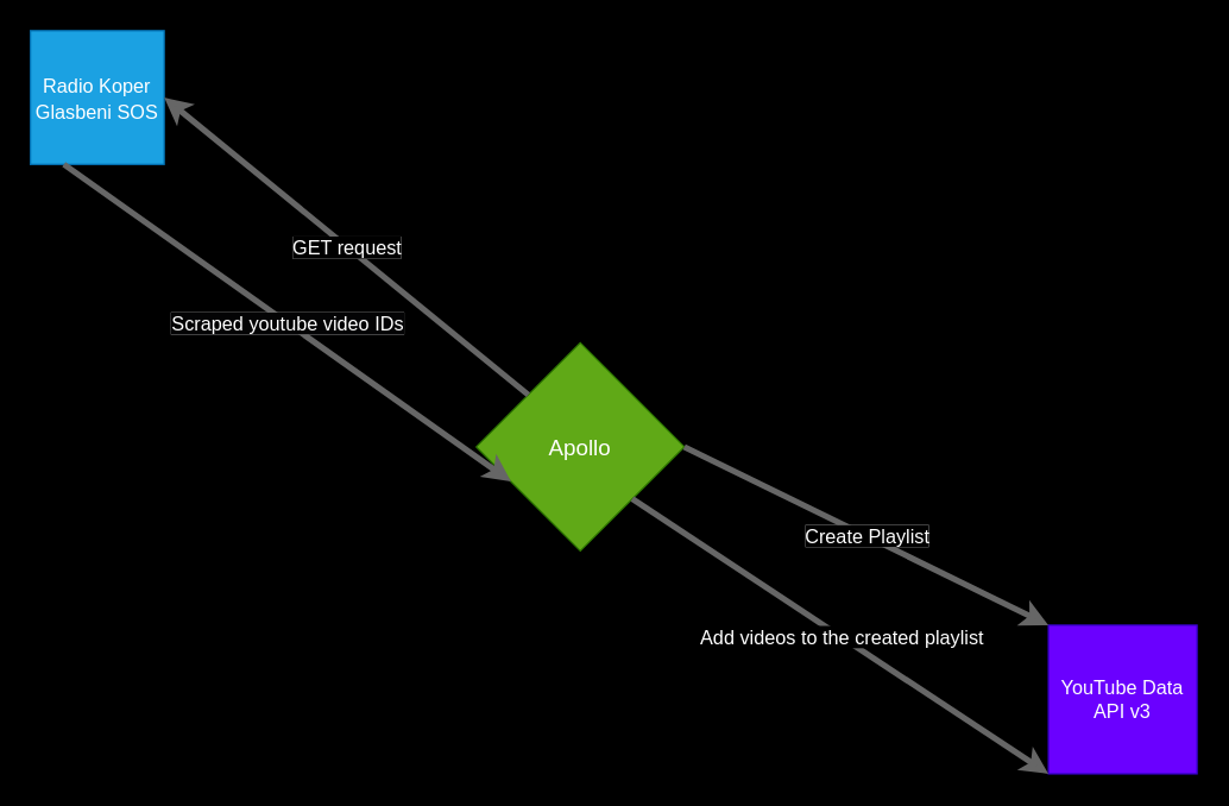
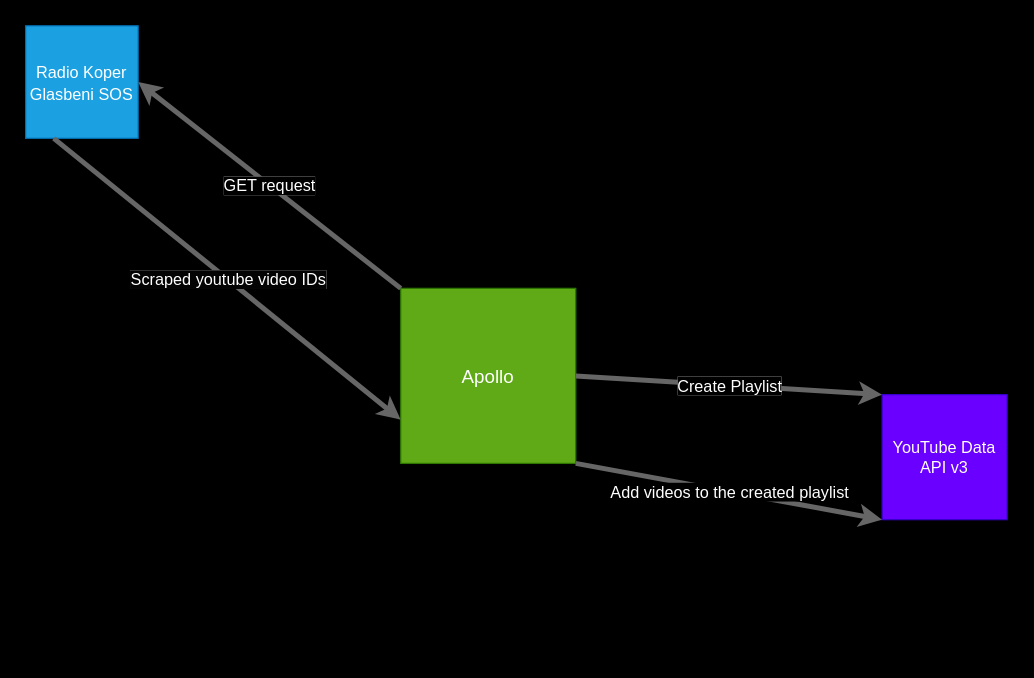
  <mxCell id="0" />
  <mxCell id="1" parent="0" />
- <mxCell id="2" value="&lt;font style=&quot;font-size: 15px;&quot;&gt;Apollo&lt;/font&gt;" style="rhombus;whiteSpace=wrap;html=1;aspect=fixed;fillColor=#60a917;fontColor=#ffffff;strokeColor=#2D7600;" vertex="1" parent="1"><mxGeometry x="320" y="230" width="140" height="140" as="geometry" /></mxCell>
+ <mxCell id="2" value="&lt;font style=&quot;font-size: 15px;&quot;&gt;Apollo&lt;/font&gt;" style="whiteSpace=wrap;html=1;aspect=fixed;fillColor=#60a917;fontColor=#ffffff;strokeColor=#2D7600;" vertex="1" parent="1"><mxGeometry x="320" y="230" width="140" height="140" as="geometry" /></mxCell>
  <mxCell id="3" value="&lt;font style=&quot;font-size: 13px;&quot;&gt;Radio Koper Glasbeni SOS&lt;/font&gt;" style="whiteSpace=wrap;html=1;aspect=fixed;fontSize=15;fillColor=#1ba1e2;fontColor=#ffffff;strokeColor=#006EAF;" vertex="1" parent="1"><mxGeometry x="20" y="20" width="90" height="90" as="geometry" /></mxCell>
  <mxCell id="4" value="" style="endArrow=classic;html=1;fontSize=13;entryX=1;entryY=0.5;entryDx=0;entryDy=0;exitX=0;exitY=0;exitDx=0;exitDy=0;fillColor=#f5f5f5;strokeColor=#666666;strokeWidth=4;" edge="1" parent="1" source="2" target="3"><mxGeometry relative="1" as="geometry"><mxPoint x="405" y="190" as="sourcePoint" /><mxPoint x="295" y="100" as="targetPoint" /></mxGeometry></mxCell>
  <mxCell id="5" value="&lt;font style=&quot;background-color: rgb(0, 0, 0);&quot; color=&quot;#ffffff&quot;&gt;GET request&lt;/font&gt;" style="edgeLabel;resizable=0;html=1;align=center;verticalAlign=middle;fontSize=13;" connectable="0" vertex="1" parent="4"><mxGeometry relative="1" as="geometry" /></mxCell>
  <mxCell id="6" value="" style="endArrow=classic;html=1;fontSize=13;fontColor=#FFFFFF;exitX=0.25;exitY=1;exitDx=0;exitDy=0;entryX=0;entryY=0.75;entryDx=0;entryDy=0;fillColor=#f5f5f5;strokeColor=#666666;strokeWidth=4;" edge="1" parent="1" source="3" target="2"><mxGeometry relative="1" as="geometry"><mxPoint x="225" y="190" as="sourcePoint" /><mxPoint x="325" y="190" as="targetPoint" /></mxGeometry></mxCell>
  <mxCell id="7" value="&lt;span style=&quot;background-color: rgb(4, 4, 5);&quot;&gt;Scraped youtube video IDs&lt;/span&gt;" style="edgeLabel;resizable=0;html=1;align=center;verticalAlign=middle;fontSize=13;fontColor=#FFFFFF;" connectable="0" vertex="1" parent="6"><mxGeometry relative="1" as="geometry" /></mxCell>
- <mxCell id="8" value="YouTube Data API v3" style="whiteSpace=wrap;html=1;aspect=fixed;fontSize=13;fontColor=#ffffff;fillColor=#6a00ff;strokeColor=#3700CC;" vertex="1" parent="1"><mxGeometry x="705" y="420" width="100" height="100" as="geometry" /></mxCell>
+ <mxCell id="8" value="YouTube Data API v3" style="whiteSpace=wrap;html=1;aspect=fixed;fontSize=13;fontColor=#ffffff;fillColor=#6a00ff;strokeColor=#3700CC;" vertex="1" parent="1"><mxGeometry x="705" y="315" width="100" height="100" as="geometry" /></mxCell>
  <mxCell id="9" value="" style="endArrow=classic;html=1;fontSize=13;fontColor=#FFFFFF;entryX=0;entryY=0;entryDx=0;entryDy=0;exitX=1;exitY=0.5;exitDx=0;exitDy=0;fillColor=#f5f5f5;strokeColor=#666666;strokeWidth=4;" edge="1" parent="1" source="2" target="8"><mxGeometry relative="1" as="geometry"><mxPoint x="515" y="290" as="sourcePoint" /><mxPoint x="615" y="290" as="targetPoint" /></mxGeometry></mxCell>
  <mxCell id="10" value="&lt;span style=&quot;background-color: rgb(0, 0, 0);&quot;&gt;Create Playlist&lt;/span&gt;" style="edgeLabel;resizable=0;html=1;align=center;verticalAlign=middle;fontSize=13;fontColor=#FFFFFF;" connectable="0" vertex="1" parent="9"><mxGeometry relative="1" as="geometry" /></mxCell>
  <mxCell id="11" value="" style="endArrow=classic;html=1;strokeWidth=4;fontSize=13;fontColor=#FFFFFF;entryX=0;entryY=1;entryDx=0;entryDy=0;exitX=1;exitY=1;exitDx=0;exitDy=0;fillColor=#f5f5f5;strokeColor=#666666;" edge="1" parent="1" source="2" target="8"><mxGeometry relative="1" as="geometry"><mxPoint x="425" y="280" as="sourcePoint" /><mxPoint x="525" y="280" as="targetPoint" /></mxGeometry></mxCell>
  <mxCell id="12" value="Add videos to the created playlist" style="edgeLabel;resizable=0;html=1;align=center;verticalAlign=middle;labelBackgroundColor=#000000;fontSize=13;fontColor=#FFFFFF;" connectable="0" vertex="1" parent="11"><mxGeometry relative="1" as="geometry" /></mxCell>
